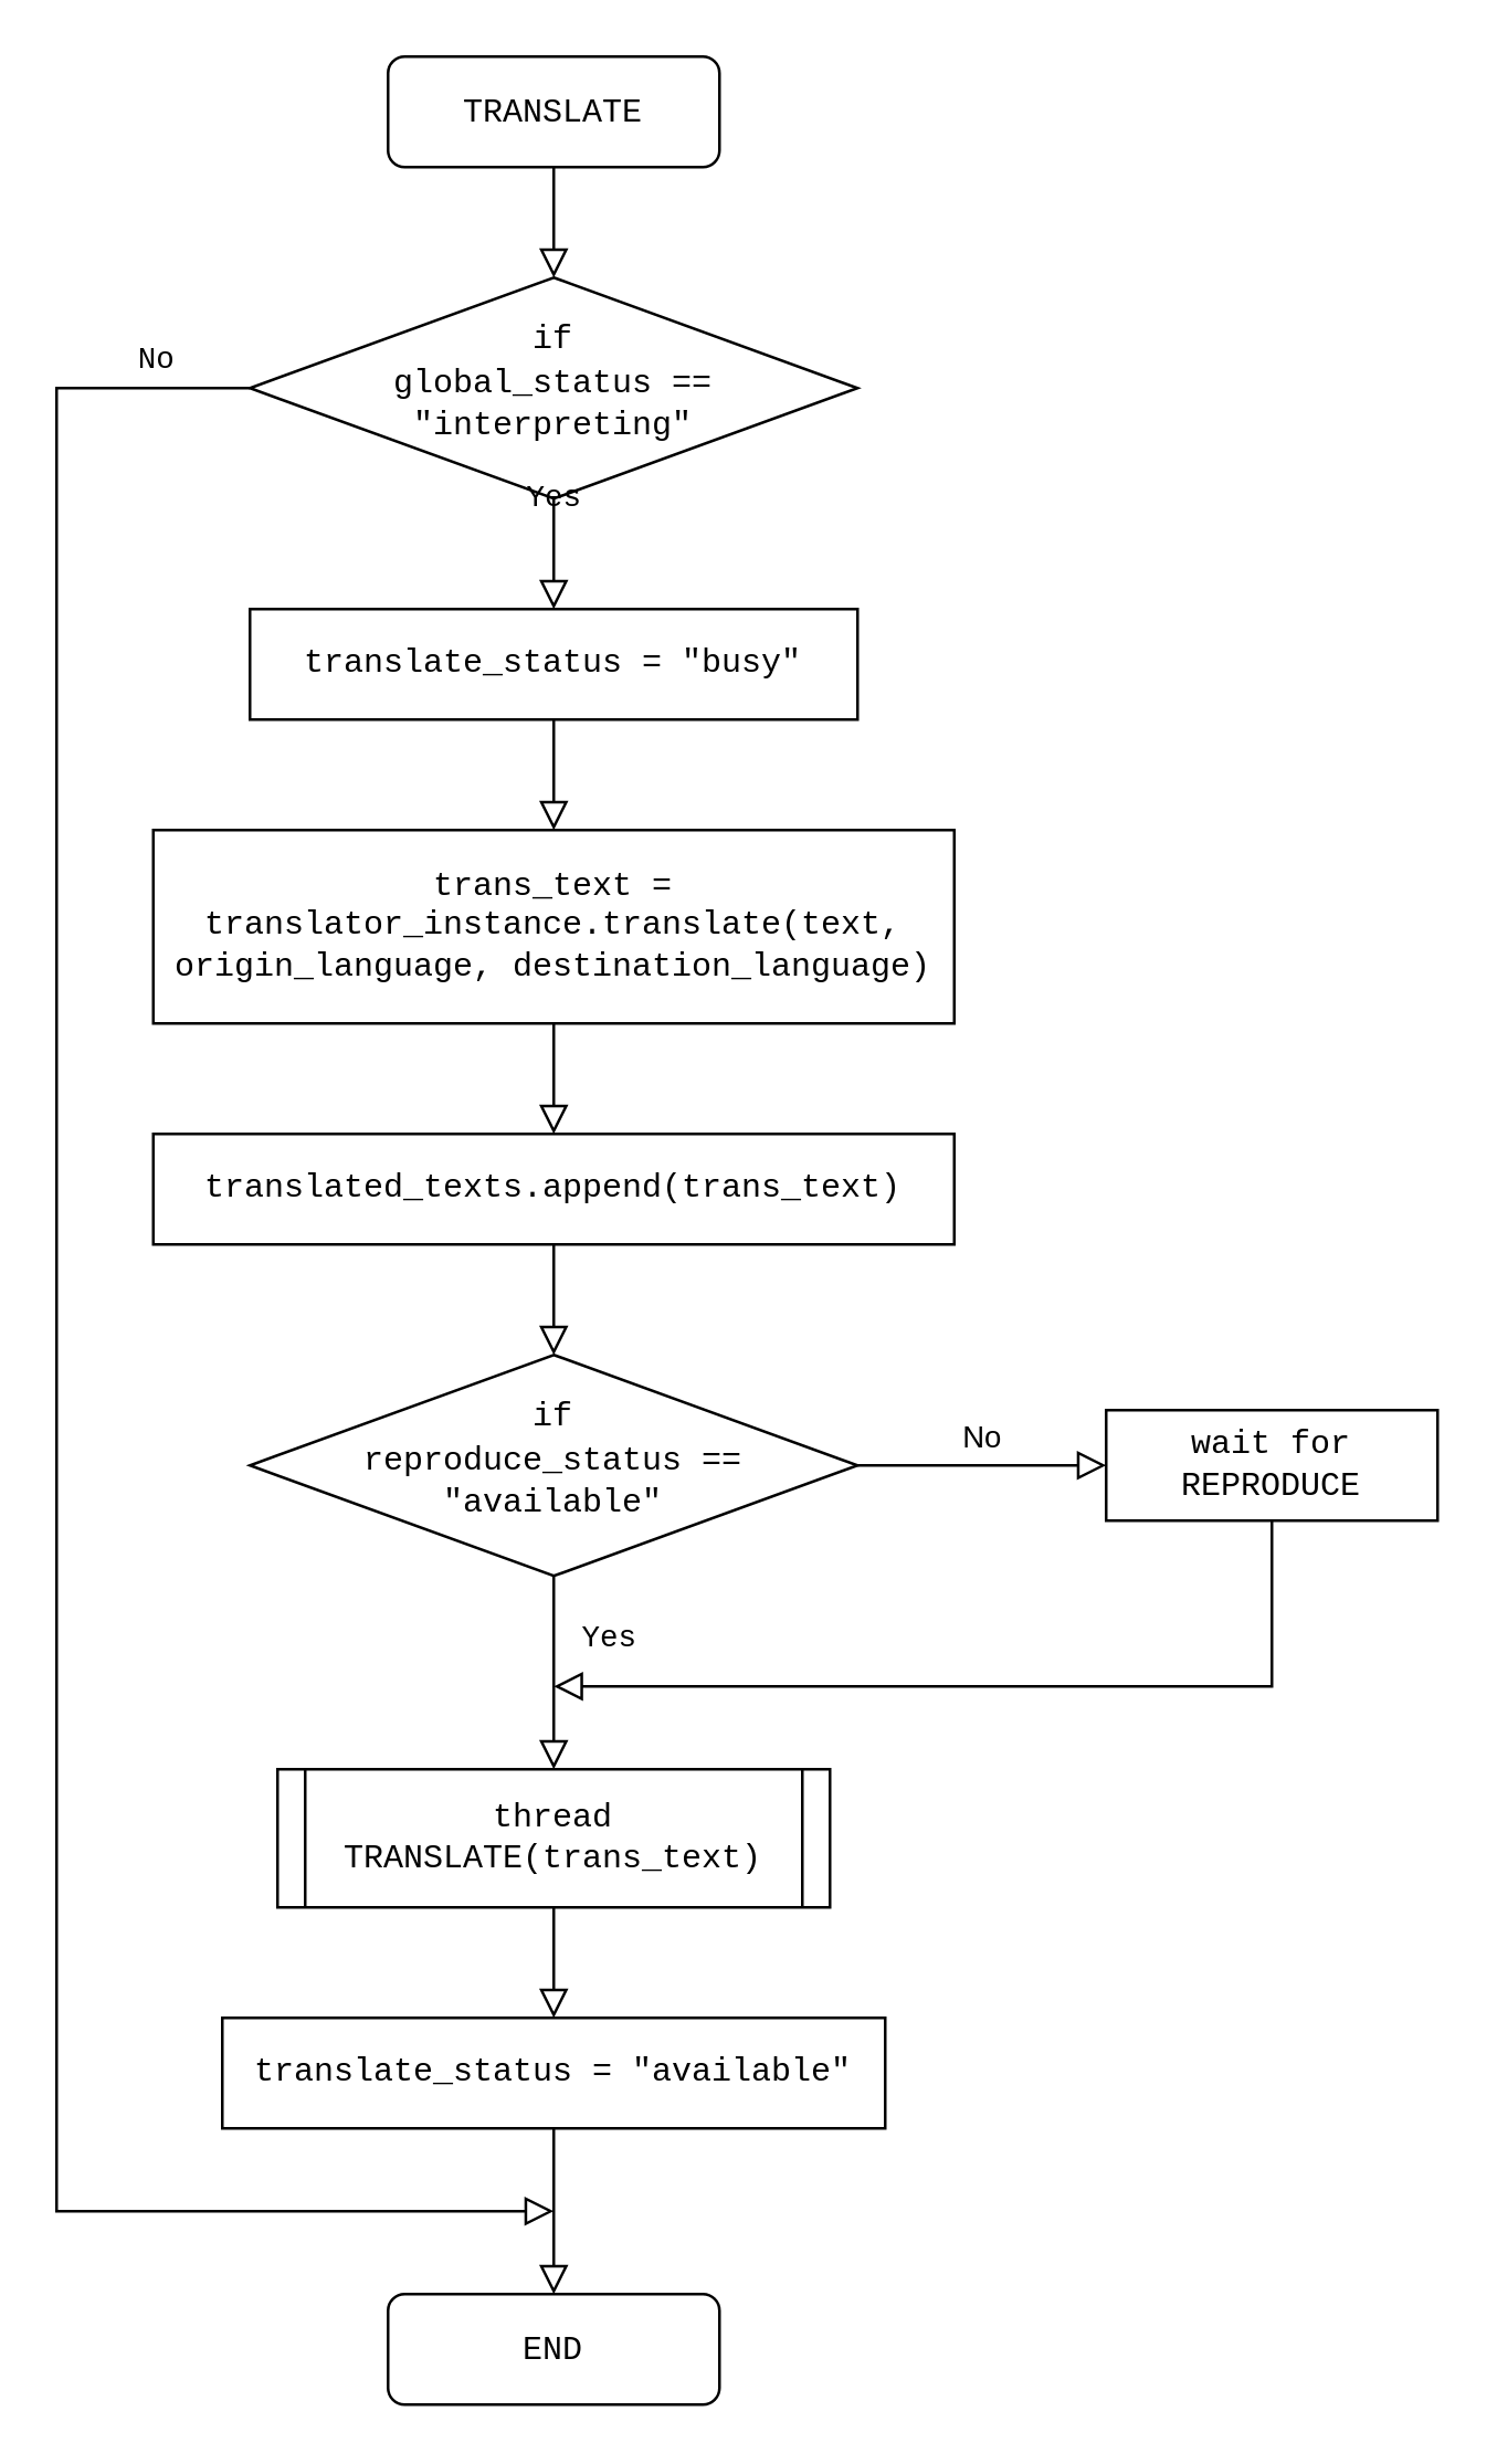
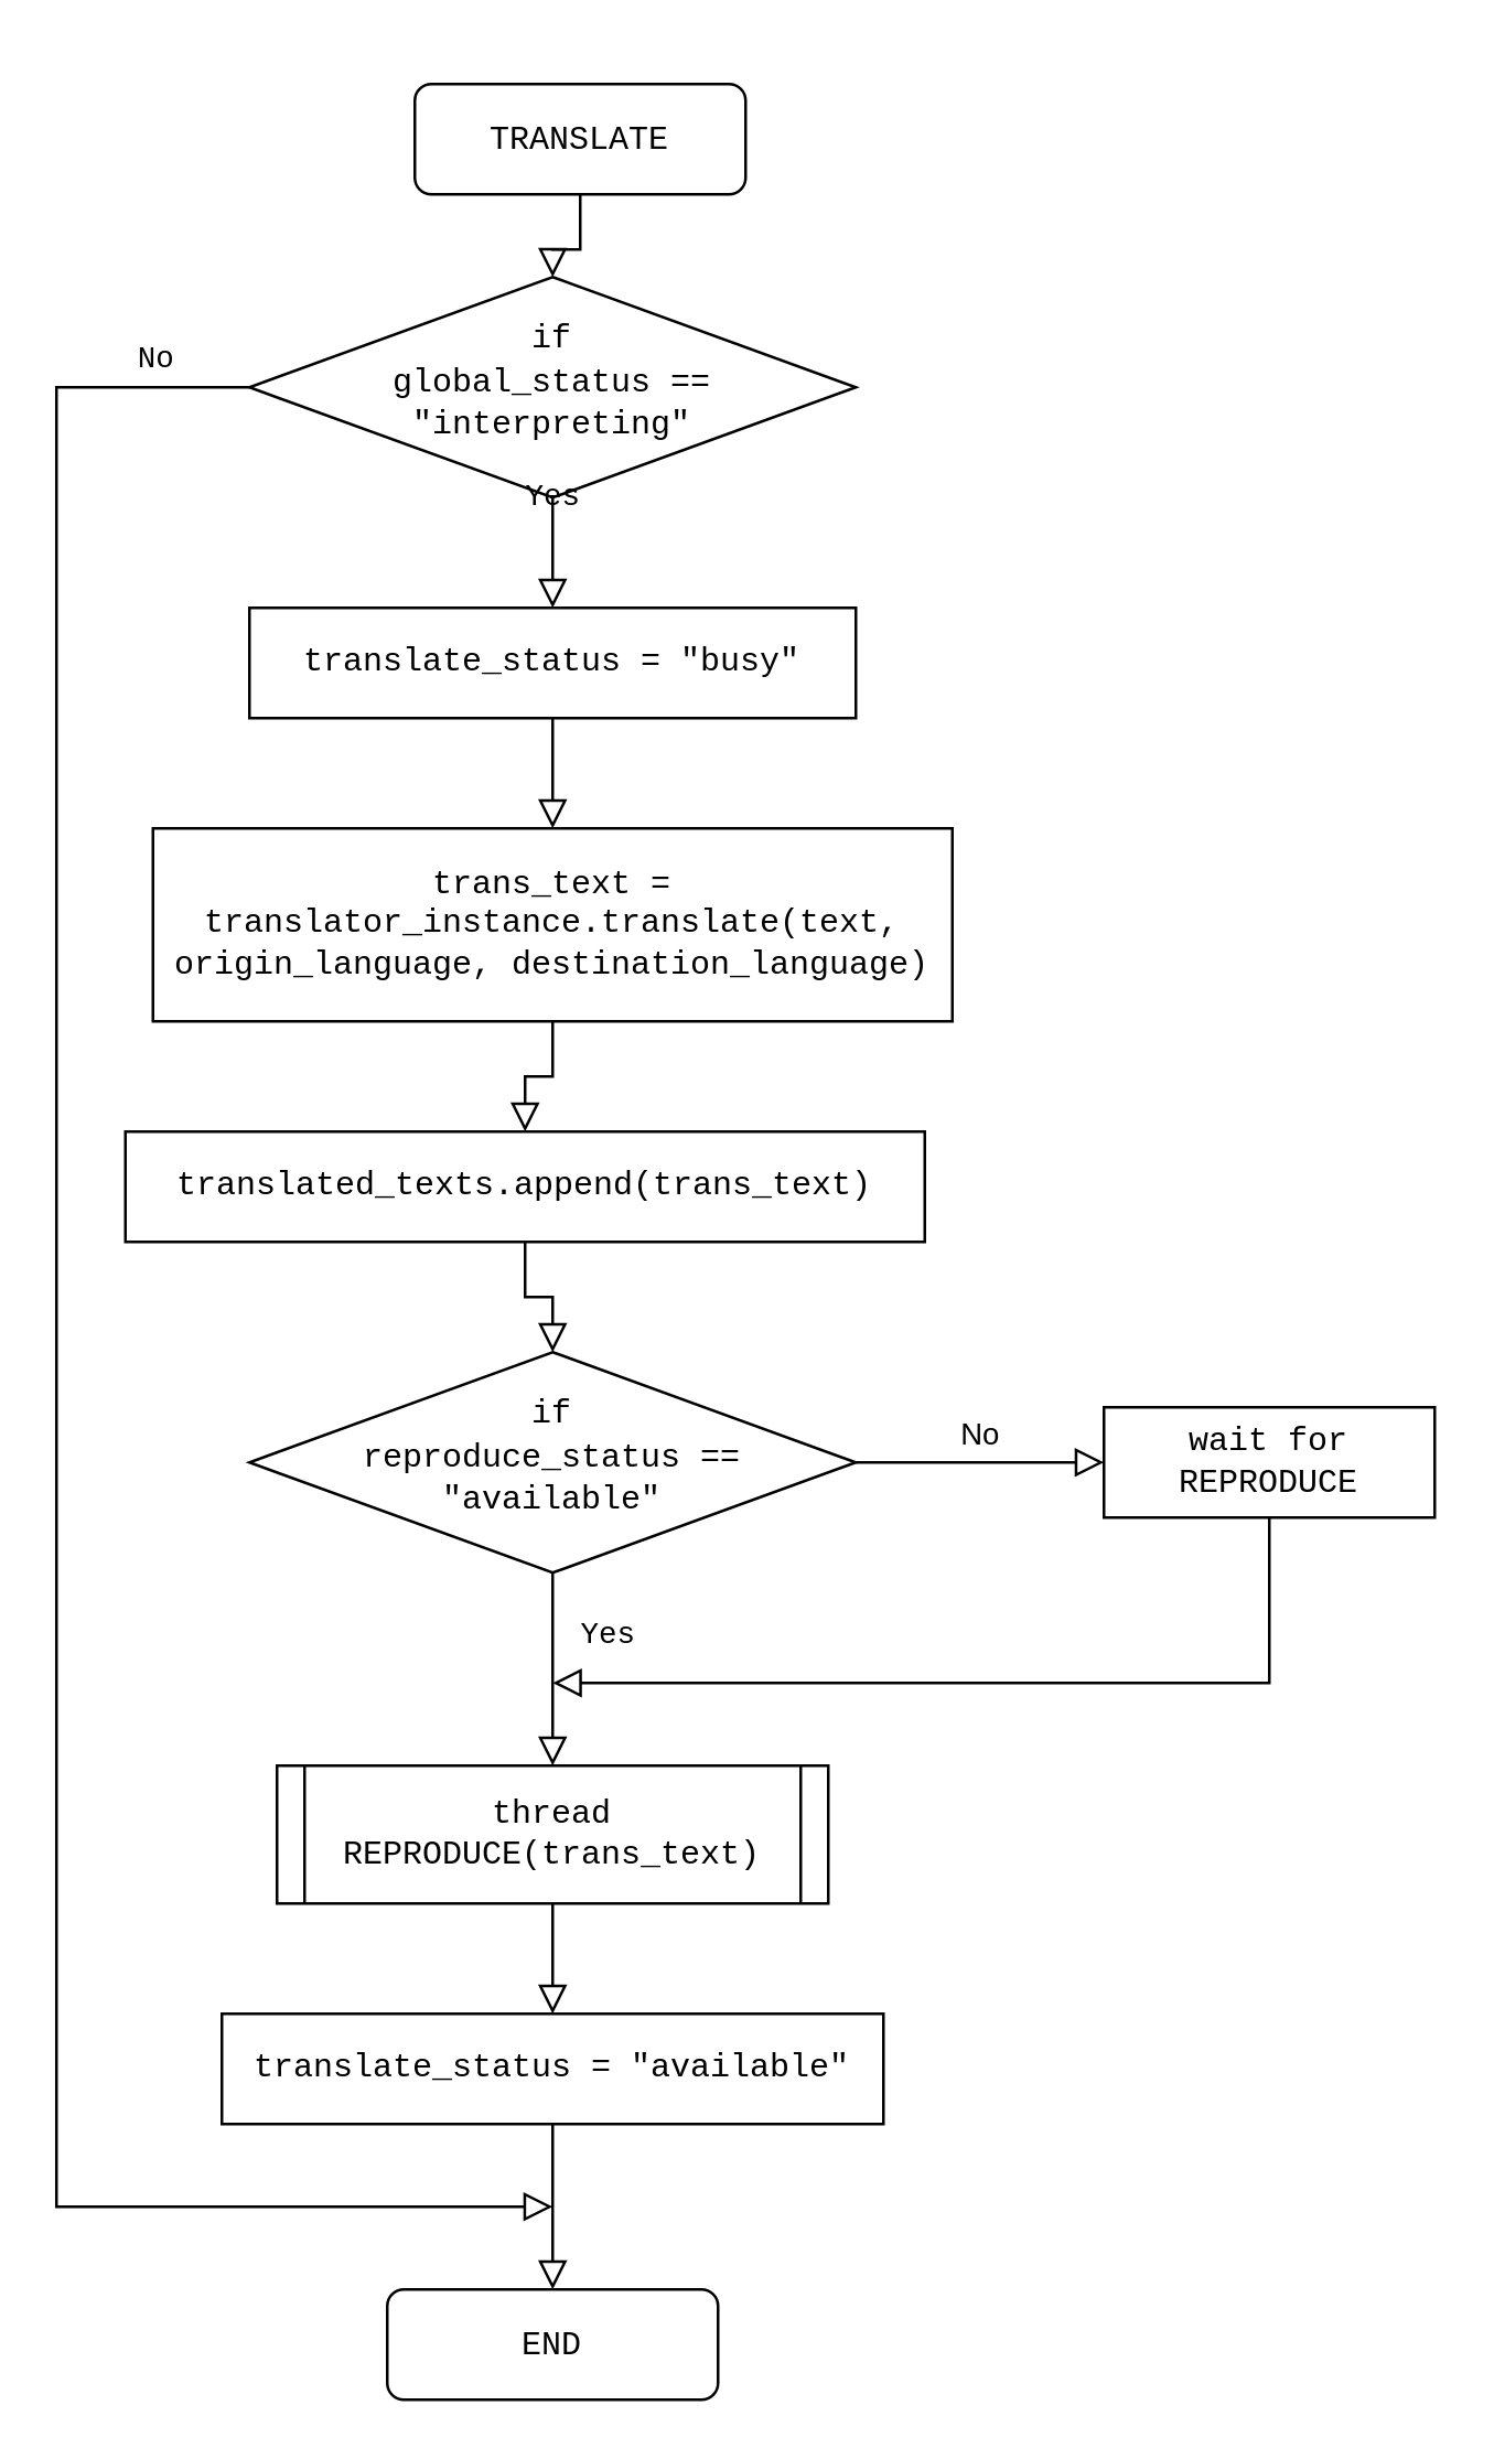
  <mxCell id="0" />
  <mxCell id="1" parent="0" />
  <mxCell id="2" value="" style="edgeStyle=orthogonalEdgeStyle;rounded=0;jumpSize=6;orthogonalLoop=1;jettySize=auto;html=1;labelBackgroundColor=default;strokeColor=default;strokeWidth=1;fontFamily=Courier New;endArrow=block;endFill=0;endSize=8;" parent="1" source="3" target="5" edge="1"><mxGeometry relative="1" as="geometry" /></mxCell>
- <mxCell id="3" value="&lt;font face=&quot;Courier New&quot;&gt;TRANSLATE&lt;/font&gt;" style="rounded=1;whiteSpace=wrap;html=1;fontSize=12;glass=0;strokeWidth=1;shadow=0;" parent="1" vertex="1"><mxGeometry x="140" y="20" width="120" height="40" as="geometry" /></mxCell>
+ <mxCell id="3" value="&lt;font face=&quot;Courier New&quot;&gt;TRANSLATE&lt;/font&gt;" style="rounded=1;whiteSpace=wrap;html=1;fontSize=12;glass=0;strokeWidth=1;shadow=0;" parent="1" vertex="1"><mxGeometry x="150" y="30" width="120" height="40" as="geometry" /></mxCell>
  <mxCell id="4" value="No" style="edgeStyle=orthogonalEdgeStyle;rounded=0;html=1;jettySize=auto;orthogonalLoop=1;fontSize=11;endArrow=block;endFill=0;endSize=8;strokeWidth=1;shadow=0;labelBackgroundColor=none;fontFamily=Courier New;" parent="1" source="5" edge="1"><mxGeometry x="-0.926" y="-10" relative="1" as="geometry"><mxPoint as="offset" /><mxPoint x="200" y="800" as="targetPoint" /><Array as="points"><mxPoint x="20" y="140" /><mxPoint x="20" y="800" /><mxPoint x="200" y="800" /></Array></mxGeometry></mxCell>
  <mxCell id="5" value="&lt;font face=&quot;Courier New&quot;&gt;if &lt;br&gt;global_status == &quot;interpreting&quot;&lt;/font&gt;" style="rhombus;whiteSpace=wrap;html=1;shadow=0;fontFamily=Helvetica;fontSize=12;align=center;strokeWidth=1;spacing=6;spacingTop=-4;" parent="1" vertex="1"><mxGeometry x="90" y="100" width="220" height="80" as="geometry" /></mxCell>
  <mxCell id="6" value="&lt;font face=&quot;Courier New&quot;&gt;Yes&lt;/font&gt;" style="rounded=0;html=1;jettySize=auto;orthogonalLoop=1;fontSize=11;endArrow=block;endFill=0;endSize=8;strokeWidth=1;shadow=0;labelBackgroundColor=none;edgeStyle=orthogonalEdgeStyle;entryX=0.5;entryY=0;entryDx=0;entryDy=0;" parent="1" source="8" edge="1"><mxGeometry x="-0.334" y="20" relative="1" as="geometry"><mxPoint as="offset" /><mxPoint x="200" y="640" as="targetPoint" /></mxGeometry></mxCell>
  <mxCell id="7" value="No" style="edgeStyle=orthogonalEdgeStyle;rounded=0;html=1;jettySize=auto;orthogonalLoop=1;fontSize=11;endArrow=block;endFill=0;endSize=8;strokeWidth=1;shadow=0;labelBackgroundColor=none;entryX=0;entryY=0.5;entryDx=0;entryDy=0;" parent="1" source="8" target="17" edge="1"><mxGeometry y="10" relative="1" as="geometry"><mxPoint as="offset" /><mxPoint x="400" y="560" as="targetPoint" /></mxGeometry></mxCell>
  <mxCell id="8" value="&lt;font face=&quot;Courier New&quot;&gt;if &lt;br&gt;reproduce_status == &quot;available&quot;&lt;/font&gt;" style="rhombus;whiteSpace=wrap;html=1;shadow=0;fontFamily=Helvetica;fontSize=12;align=center;strokeWidth=1;spacing=6;spacingTop=-4;" parent="1" vertex="1"><mxGeometry x="90" y="490" width="220" height="80" as="geometry" /></mxCell>
  <mxCell id="9" value="&lt;font face=&quot;Courier New&quot;&gt;END&lt;/font&gt;" style="rounded=1;whiteSpace=wrap;html=1;fontSize=12;glass=0;strokeWidth=1;shadow=0;" parent="1" vertex="1"><mxGeometry x="140" y="830" width="120" height="40" as="geometry" /></mxCell>
  <mxCell id="10" value="" style="edgeStyle=orthogonalEdgeStyle;rounded=0;jumpSize=6;orthogonalLoop=1;jettySize=auto;html=1;labelBackgroundColor=default;strokeColor=default;strokeWidth=1;fontFamily=Courier New;endArrow=block;endFill=0;endSize=8;labelBorderColor=none;entryX=0.5;entryY=0;entryDx=0;entryDy=0;" parent="1" source="11" target="20" edge="1"><mxGeometry relative="1" as="geometry"><mxPoint x="200" y="390" as="targetPoint" /></mxGeometry></mxCell>
  <mxCell id="11" value="trans_text = translator_instance.translate(text, origin_language, destination_language)" style="rounded=0;whiteSpace=wrap;html=1;fontFamily=Courier New;" parent="1" vertex="1"><mxGeometry x="55" y="300" width="290" height="70" as="geometry" /></mxCell>
  <mxCell id="12" value="Yes" style="edgeStyle=orthogonalEdgeStyle;rounded=0;html=1;jettySize=auto;orthogonalLoop=1;fontSize=11;endArrow=block;endFill=0;endSize=8;strokeWidth=1;shadow=0;labelBackgroundColor=none;fontFamily=Courier New;exitX=0.5;exitY=1;exitDx=0;exitDy=0;" parent="1" source="5" edge="1"><mxGeometry y="20" relative="1" as="geometry"><mxPoint as="offset" /><mxPoint x="230" y="200" as="sourcePoint" /><mxPoint x="200" y="220" as="targetPoint" /></mxGeometry></mxCell>
  <mxCell id="13" value="" style="edgeStyle=orthogonalEdgeStyle;rounded=0;jumpSize=6;orthogonalLoop=1;jettySize=auto;html=1;labelBackgroundColor=default;labelBorderColor=none;strokeColor=default;strokeWidth=1;fontFamily=Courier New;endArrow=block;endFill=0;endSize=8;exitX=0.5;exitY=1;exitDx=0;exitDy=0;" parent="1" source="20" target="8" edge="1"><mxGeometry relative="1" as="geometry"><mxPoint x="200" y="450" as="sourcePoint" /></mxGeometry></mxCell>
  <mxCell id="14" value="" style="edgeStyle=orthogonalEdgeStyle;rounded=0;orthogonalLoop=1;jettySize=auto;html=1;endSize=8;endArrow=block;endFill=0;" parent="1" source="15" target="22" edge="1"><mxGeometry relative="1" as="geometry" /></mxCell>
- <mxCell id="15" value="thread TRANSLATE(trans_text)" style="shape=process;whiteSpace=wrap;html=1;backgroundOutline=1;fontFamily=Courier New;size=0.05;" parent="1" vertex="1"><mxGeometry x="100" y="640" width="200" height="50" as="geometry" /></mxCell>
+ <mxCell id="15" value="thread REPRODUCE(trans_text)" style="shape=process;whiteSpace=wrap;html=1;backgroundOutline=1;fontFamily=Courier New;size=0.05;" parent="1" vertex="1"><mxGeometry x="100" y="640" width="200" height="50" as="geometry" /></mxCell>
  <mxCell id="16" style="edgeStyle=orthogonalEdgeStyle;rounded=0;jumpSize=6;orthogonalLoop=1;jettySize=auto;html=1;labelBackgroundColor=default;labelBorderColor=none;strokeColor=default;strokeWidth=1;fontFamily=Courier New;endArrow=block;endFill=0;endSize=8;" parent="1" source="17" edge="1"><mxGeometry relative="1" as="geometry"><mxPoint x="200" y="610" as="targetPoint" /><Array as="points"><mxPoint x="460" y="610" /><mxPoint x="200" y="610" /></Array></mxGeometry></mxCell>
  <mxCell id="17" value="wait for REPRODUCE" style="rounded=0;whiteSpace=wrap;html=1;fontFamily=Courier New;" parent="1" vertex="1"><mxGeometry x="400" y="510" width="120" height="40" as="geometry" /></mxCell>
  <mxCell id="18" value="" style="edgeStyle=orthogonalEdgeStyle;rounded=0;orthogonalLoop=1;jettySize=auto;html=1;endSize=8;endArrow=block;endFill=0;" parent="1" source="19" target="11" edge="1"><mxGeometry relative="1" as="geometry" /></mxCell>
  <mxCell id="19" value="translate_status = &quot;busy&quot;" style="rounded=0;whiteSpace=wrap;html=1;fontFamily=Courier New;" parent="1" vertex="1"><mxGeometry x="90" y="220" width="220" height="40" as="geometry" /></mxCell>
- <mxCell id="20" value="translated_texts.append(trans_text)" style="rounded=0;whiteSpace=wrap;html=1;fontFamily=Courier New;" parent="1" vertex="1"><mxGeometry x="55" y="410" width="290" height="40" as="geometry" /></mxCell>
+ <mxCell id="20" value="translated_texts.append(trans_text)" style="rounded=0;whiteSpace=wrap;html=1;fontFamily=Courier New;" parent="1" vertex="1"><mxGeometry x="45" y="410" width="290" height="40" as="geometry" /></mxCell>
  <mxCell id="21" value="" style="edgeStyle=orthogonalEdgeStyle;rounded=0;orthogonalLoop=1;jettySize=auto;html=1;endSize=8;endArrow=block;endFill=0;" parent="1" source="22" target="9" edge="1"><mxGeometry relative="1" as="geometry" /></mxCell>
  <mxCell id="22" value="translate_status = &quot;available&quot;" style="rounded=0;whiteSpace=wrap;html=1;fontFamily=Courier New;" parent="1" vertex="1"><mxGeometry x="80" y="730" width="240" height="40" as="geometry" /></mxCell>
